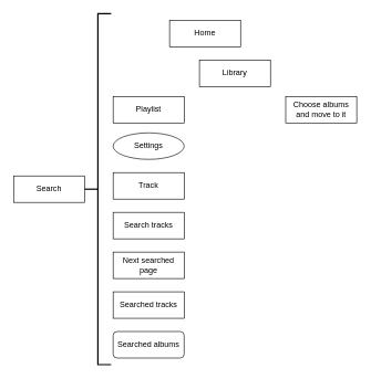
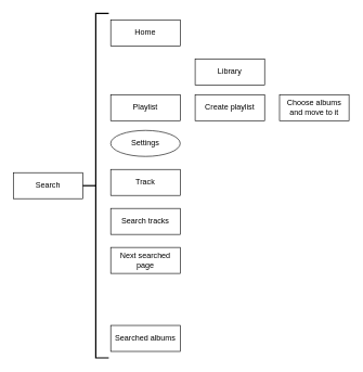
  <mxCell id="0" />
  <mxCell id="1" parent="0" />
  <mxCell id="2" value="Search" style="rounded=0;whiteSpace=wrap;html=1;" vertex="1" parent="1"><mxGeometry y="265" width="107" height="40" as="geometry" x="20" /></mxCell>
- <mxCell id="3" value="Home" style="rounded=0;whiteSpace=wrap;html=1;" vertex="1" parent="1"><mxGeometry x="255" y="30" width="107" height="40" as="geometry" /></mxCell>
+ <mxCell id="3" value="Home" style="rounded=0;whiteSpace=wrap;html=1;" vertex="1" parent="1"><mxGeometry x="170" y="30" width="107" height="40" as="geometry" /></mxCell>
  <mxCell id="4" value="Library" style="rounded=0;whiteSpace=wrap;html=1;" vertex="1" parent="1"><mxGeometry x="300" y="90" width="107" height="40" as="geometry" /></mxCell>
  <mxCell id="5" value="Settings" style="ellipse;whiteSpace=wrap;html=1;" vertex="1" parent="1"><mxGeometry x="170" y="200" width="107" height="40" as="geometry" /></mxCell>
+ <mxCell id="6" value="Create playlist" style="rounded=0;whiteSpace=wrap;html=1;" vertex="1" parent="1"><mxGeometry x="300" y="145" width="107" height="40" as="geometry" /></mxCell>
  <mxCell id="7" value="Choose albums and move to it" style="rounded=0;whiteSpace=wrap;html=1;" vertex="1" parent="1"><mxGeometry x="430" y="145" width="107" height="40" as="geometry" /></mxCell>
  <mxCell id="8" value="Search tracks" style="rounded=0;whiteSpace=wrap;html=1;" vertex="1" parent="1"><mxGeometry x="170" y="320" width="107" height="40" as="geometry" /></mxCell>
  <mxCell id="9" value="Track" style="rounded=0;whiteSpace=wrap;html=1;" vertex="1" parent="1"><mxGeometry x="170" y="260" width="107" height="40" as="geometry" /></mxCell>
  <mxCell id="10" value="" style="strokeWidth=2;html=1;shape=mxgraph.flowchart.annotation_2;align=left;labelPosition=right;pointerEvents=1;" vertex="1" parent="1"><mxGeometry x="127" y="20" width="40" height="530" as="geometry" /></mxCell>
  <mxCell id="11" value="Next searched page" style="rounded=0;whiteSpace=wrap;html=1;" vertex="1" parent="1"><mxGeometry x="170" y="380" width="107" height="40" as="geometry" /></mxCell>
  <mxCell id="12" value="Playlist" style="rounded=0;whiteSpace=wrap;html=1;" vertex="1" parent="1"><mxGeometry x="170" y="145" width="107" height="40" as="geometry" /></mxCell>
- <mxCell id="13" value="Searched tracks" style="rounded=0;whiteSpace=wrap;html=1;" vertex="1" parent="1"><mxGeometry x="170" y="440" width="107" height="40" as="geometry" /></mxCell>
- <mxCell id="14" value="Searched albums" style="whiteSpace=wrap;html=1;rounded=1;" vertex="1" parent="1"><mxGeometry x="170" y="500" width="107" height="40" as="geometry" /></mxCell>
+ <mxCell id="14" value="Searched albums" style="rounded=0;whiteSpace=wrap;html=1;" vertex="1" parent="1"><mxGeometry x="170" y="500" width="107" height="40" as="geometry" /></mxCell>
